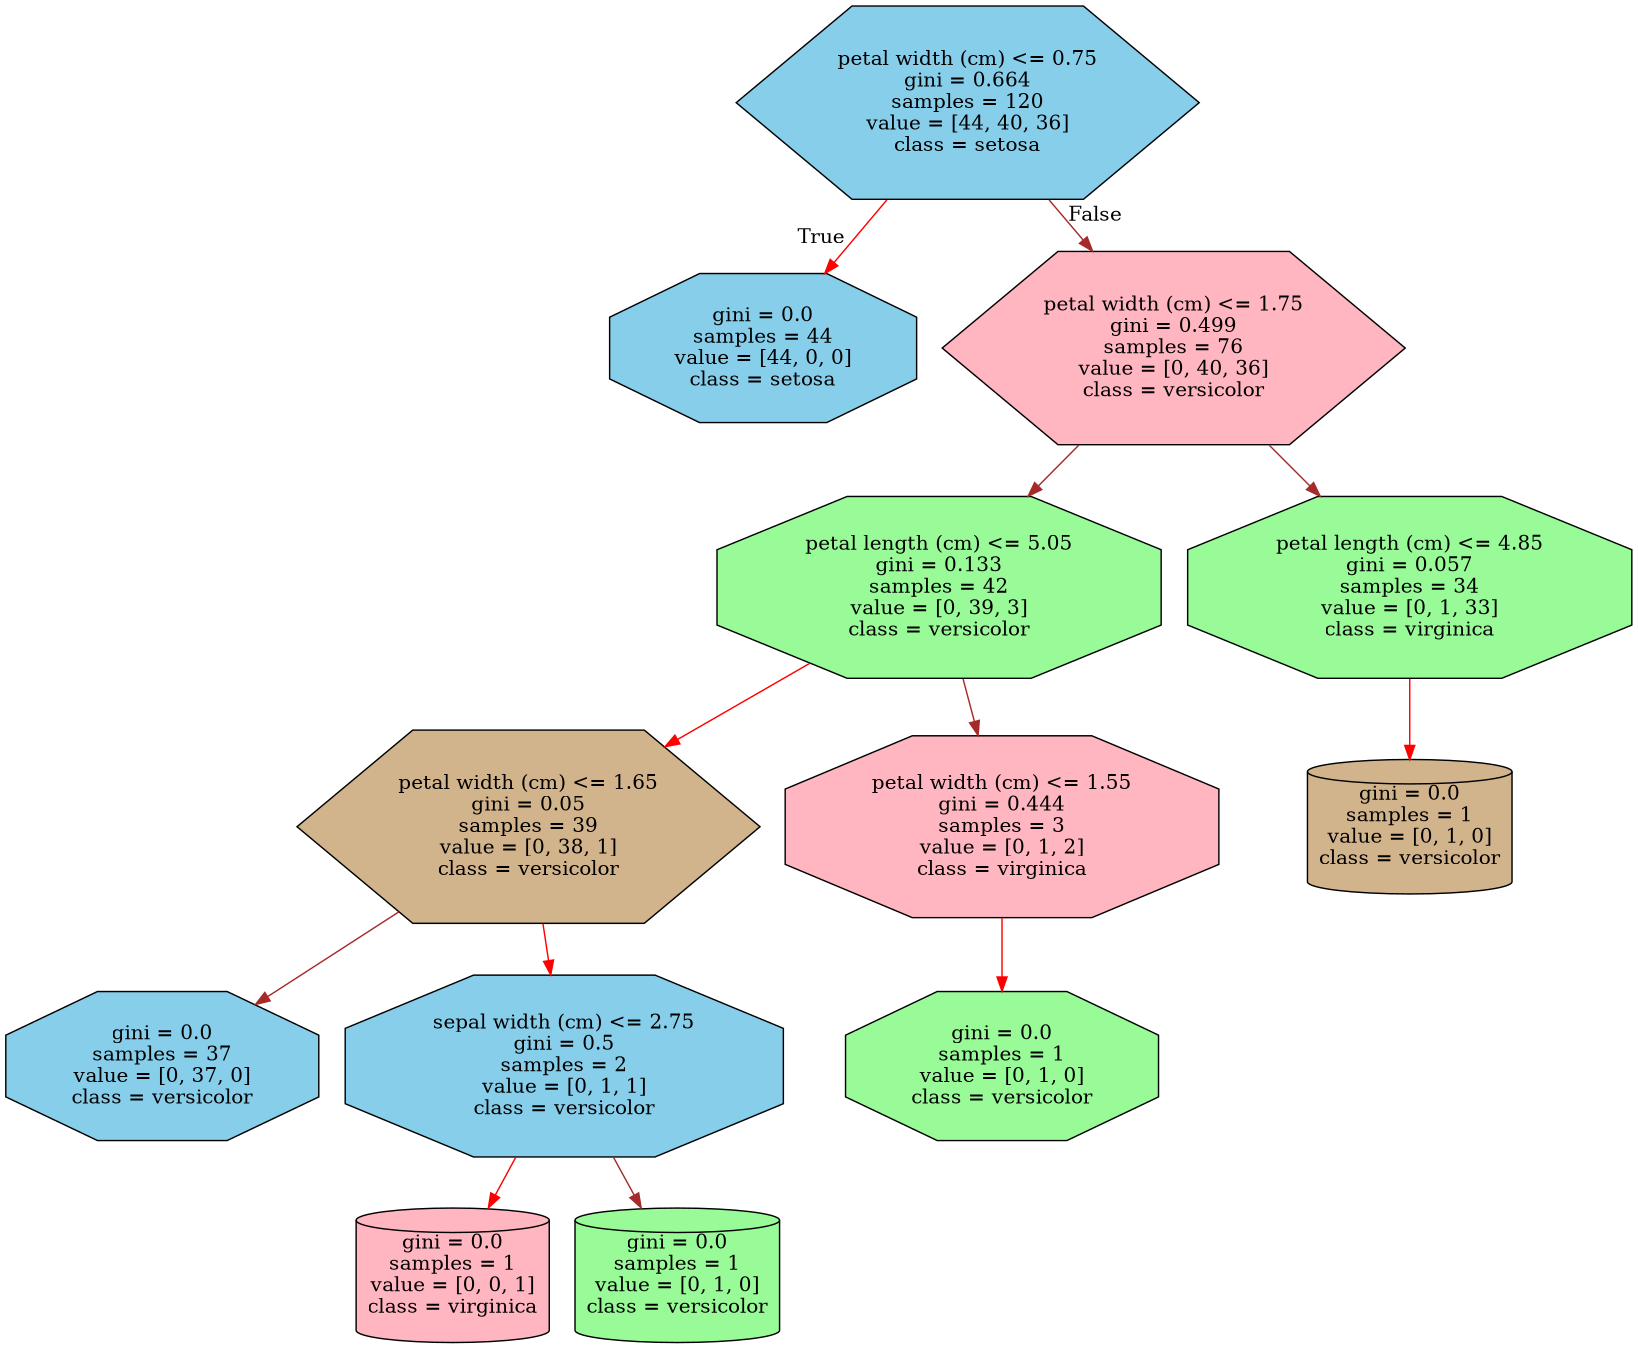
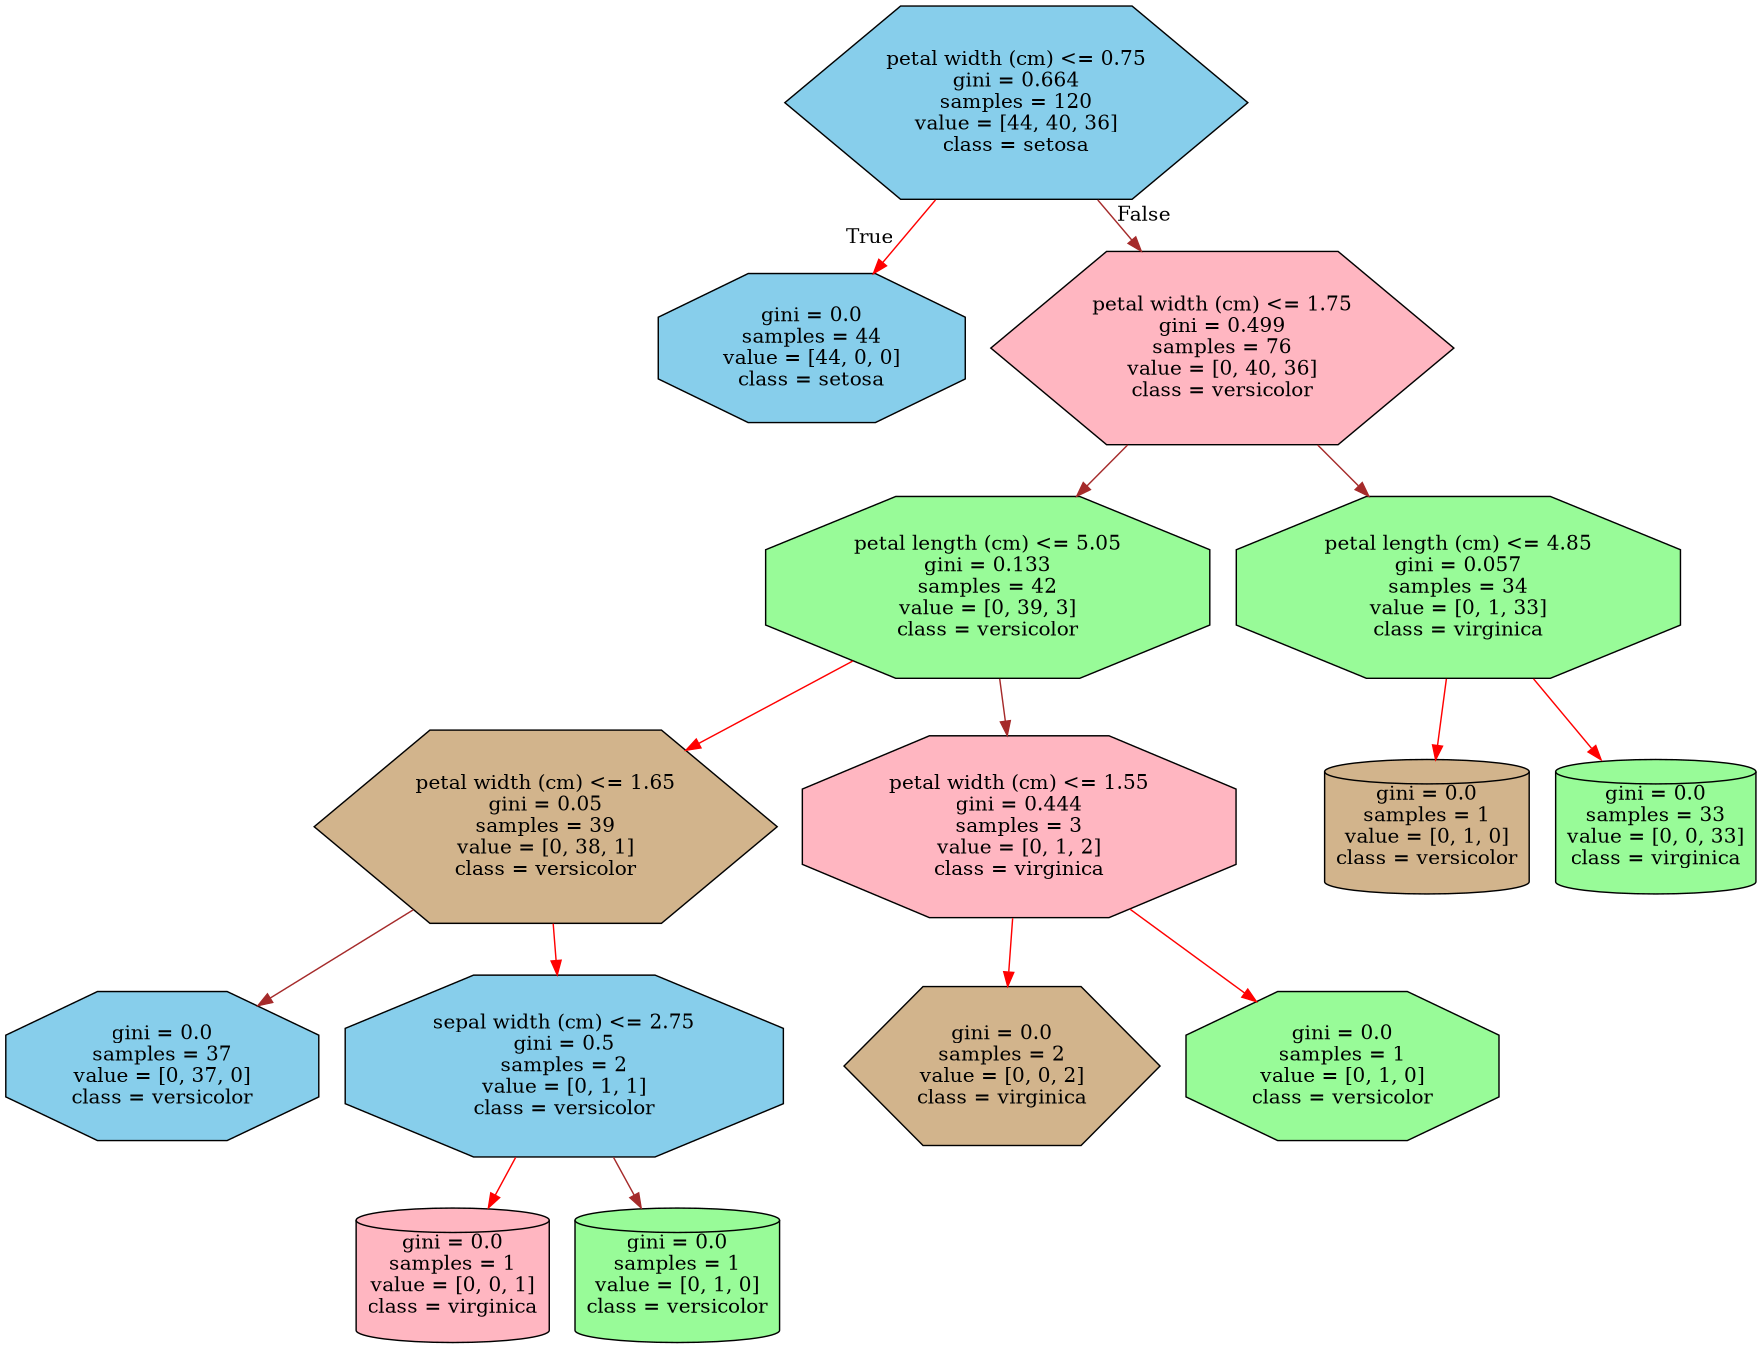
  digraph {
    node [color=black fillcolor=palegreen shape=octagon style=filled]
    edge [color=red]
    n1 [fillcolor=skyblue label="petal width (cm) <= 0.75\ngini = 0.664\nsamples = 120\nvalue = [44, 40, 36]\nclass = setosa" shape=hexagon]
    n2 [fillcolor=skyblue label="gini = 0.0\nsamples = 44\nvalue = [44, 0, 0]\nclass = setosa"]
    n3 [fillcolor=lightpink label="petal width (cm) <= 1.75\ngini = 0.499\nsamples = 76\nvalue = [0, 40, 36]\nclass = versicolor" shape=hexagon]
    n4 [label="petal length (cm) <= 5.05\ngini = 0.133\nsamples = 42\nvalue = [0, 39, 3]\nclass = versicolor"]
    n5 [label="petal length (cm) <= 4.85\ngini = 0.057\nsamples = 34\nvalue = [0, 1, 33]\nclass = virginica"]
    n6 [fillcolor=tan label="petal width (cm) <= 1.65\ngini = 0.05\nsamples = 39\nvalue = [0, 38, 1]\nclass = versicolor" shape=hexagon]
    n7 [fillcolor=lightpink label="petal width (cm) <= 1.55\ngini = 0.444\nsamples = 3\nvalue = [0, 1, 2]\nclass = virginica"]
    n8 [fillcolor=tan label="gini = 0.0\nsamples = 1\nvalue = [0, 1, 0]\nclass = versicolor" shape=cylinder]
+   n9 [label="gini = 0.0\nsamples = 33\nvalue = [0, 0, 33]\nclass = virginica" shape=cylinder]
    n10 [fillcolor=skyblue label="gini = 0.0\nsamples = 37\nvalue = [0, 37, 0]\nclass = versicolor"]
    n11 [fillcolor=skyblue label="sepal width (cm) <= 2.75\ngini = 0.5\nsamples = 2\nvalue = [0, 1, 1]\nclass = versicolor"]
+   n12 [fillcolor=tan label="gini = 0.0\nsamples = 2\nvalue = [0, 0, 2]\nclass = virginica" shape=hexagon]
    n13 [label="gini = 0.0\nsamples = 1\nvalue = [0, 1, 0]\nclass = versicolor"]
    n14 [fillcolor=lightpink label="gini = 0.0\nsamples = 1\nvalue = [0, 0, 1]\nclass = virginica" shape=cylinder]
    n15 [label="gini = 0.0\nsamples = 1\nvalue = [0, 1, 0]\nclass = versicolor" shape=cylinder]
    n1 -> n2 [headlabel=True labelangle=45 labeldistance=2.5]
    n1 -> n3 [color=brown headlabel=False labelangle=-45 labeldistance=2.5]
    n3 -> n4 [color=brown]
    n3 -> n5 [color=brown]
    n4 -> n6
    n4 -> n7 [color=brown]
    n5 -> n8
+   n5 -> n9
    n6 -> n10 [color=brown]
    n6 -> n11
+   n7 -> n12
    n7 -> n13
    n11 -> n14
    n11 -> n15 [color=brown]
  }
